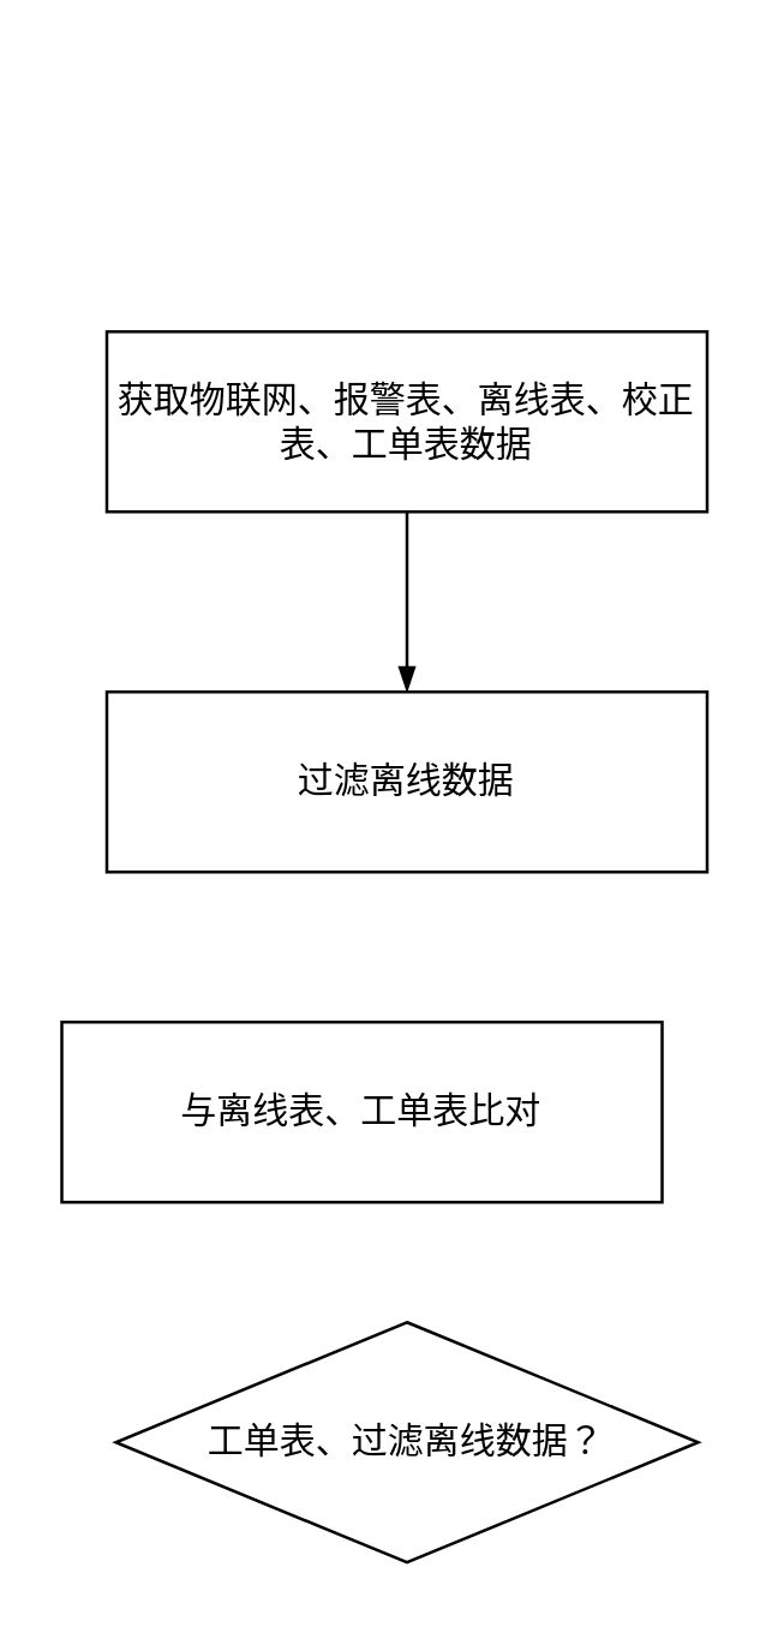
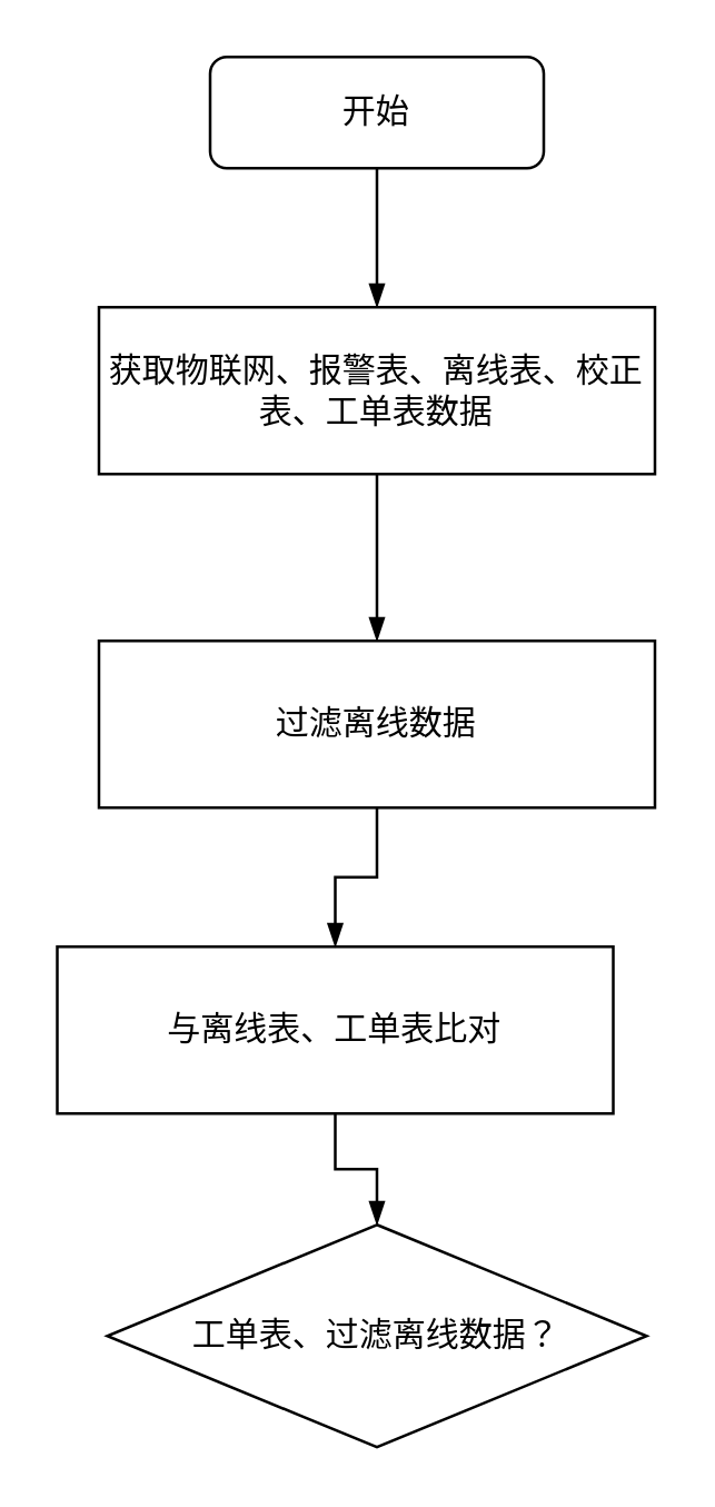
  <mxCell id="0" />
  <mxCell id="1" parent="0" />
+ <mxCell id="2" style="edgeStyle=orthogonalEdgeStyle;rounded=0;orthogonalLoop=1;jettySize=auto;html=1;endArrow=blockThin;endFill=1;" edge="1" parent="1" source="3" target="5"><mxGeometry relative="1" as="geometry" /></mxCell>
+ <mxCell id="3" value="开始" style="rounded=1;whiteSpace=wrap;html=1;fontSize=12;glass=0;strokeWidth=1;shadow=0;" parent="1" vertex="1"><mxGeometry x="75" y="20" width="120" height="40" as="geometry" /></mxCell>
  <mxCell id="4" style="edgeStyle=orthogonalEdgeStyle;rounded=0;orthogonalLoop=1;jettySize=auto;html=1;entryX=0.5;entryY=0;entryDx=0;entryDy=0;endArrow=blockThin;endFill=1;" edge="1" parent="1" source="5" target="10"><mxGeometry relative="1" as="geometry" /></mxCell>
  <mxCell id="5" value="获取物联网、报警表、离线表、校正表、工单表数据" style="rounded=0;whiteSpace=wrap;html=1;" vertex="1" parent="1"><mxGeometry x="35" y="110" width="200" height="60" as="geometry" /></mxCell>
+ <mxCell id="6" style="edgeStyle=orthogonalEdgeStyle;rounded=0;orthogonalLoop=1;jettySize=auto;html=1;entryX=0.5;entryY=0;entryDx=0;entryDy=0;endArrow=blockThin;endFill=1;" edge="1" parent="1" source="7" target="8"><mxGeometry relative="1" as="geometry" /></mxCell>
  <mxCell id="7" value="与离线表、工单表比对" style="rounded=0;whiteSpace=wrap;html=1;" vertex="1" parent="1"><mxGeometry x="20" y="340" width="200" height="60" as="geometry" /></mxCell>
  <mxCell id="8" value="工单表、过滤离线数据？" style="rhombus;whiteSpace=wrap;html=1;" vertex="1" parent="1"><mxGeometry x="38" y="440" width="194" height="80" as="geometry" /></mxCell>
+ <mxCell id="9" style="edgeStyle=orthogonalEdgeStyle;rounded=0;orthogonalLoop=1;jettySize=auto;html=1;entryX=0.5;entryY=0;entryDx=0;entryDy=0;endArrow=blockThin;endFill=1;" edge="1" parent="1" source="10" target="7"><mxGeometry relative="1" as="geometry" /></mxCell>
  <mxCell id="10" value="过滤离线数据" style="rounded=0;whiteSpace=wrap;html=1;" vertex="1" parent="1"><mxGeometry x="35" y="230" width="200" height="60" as="geometry" /></mxCell>
